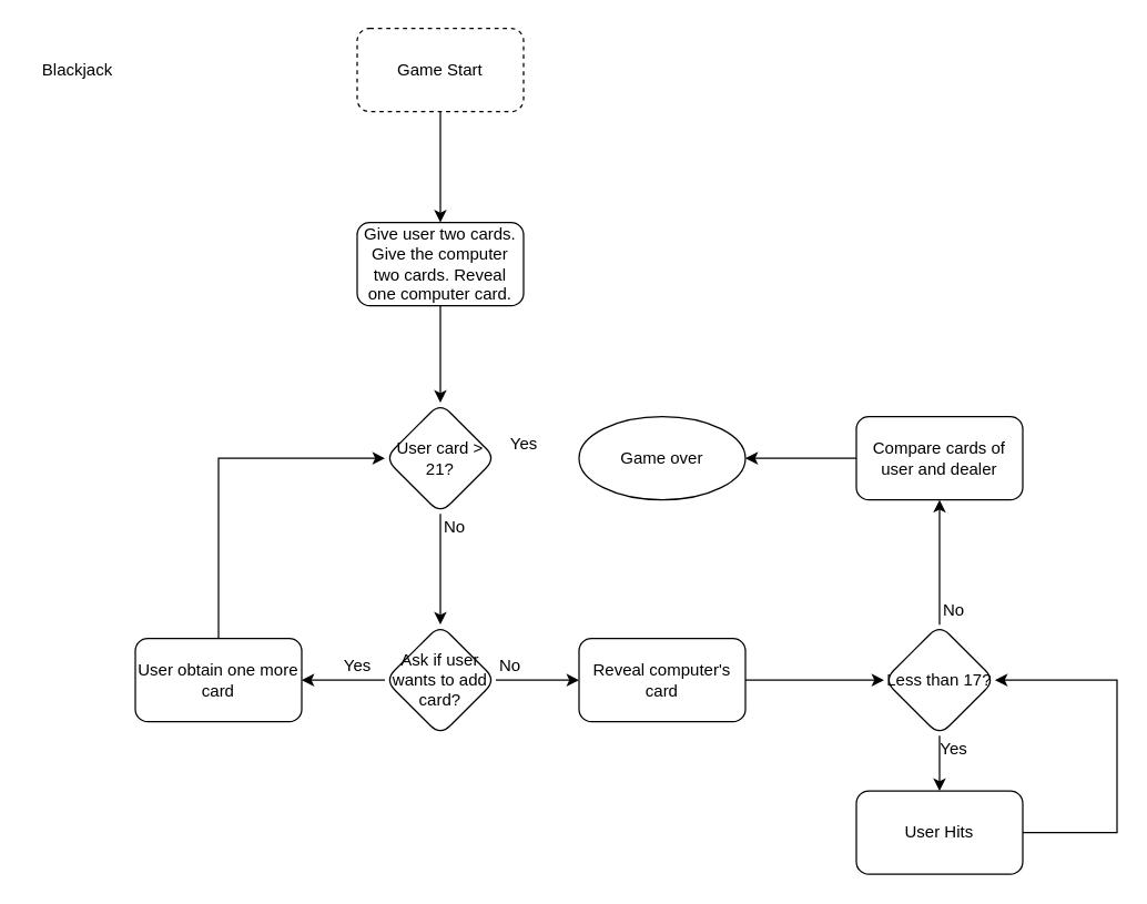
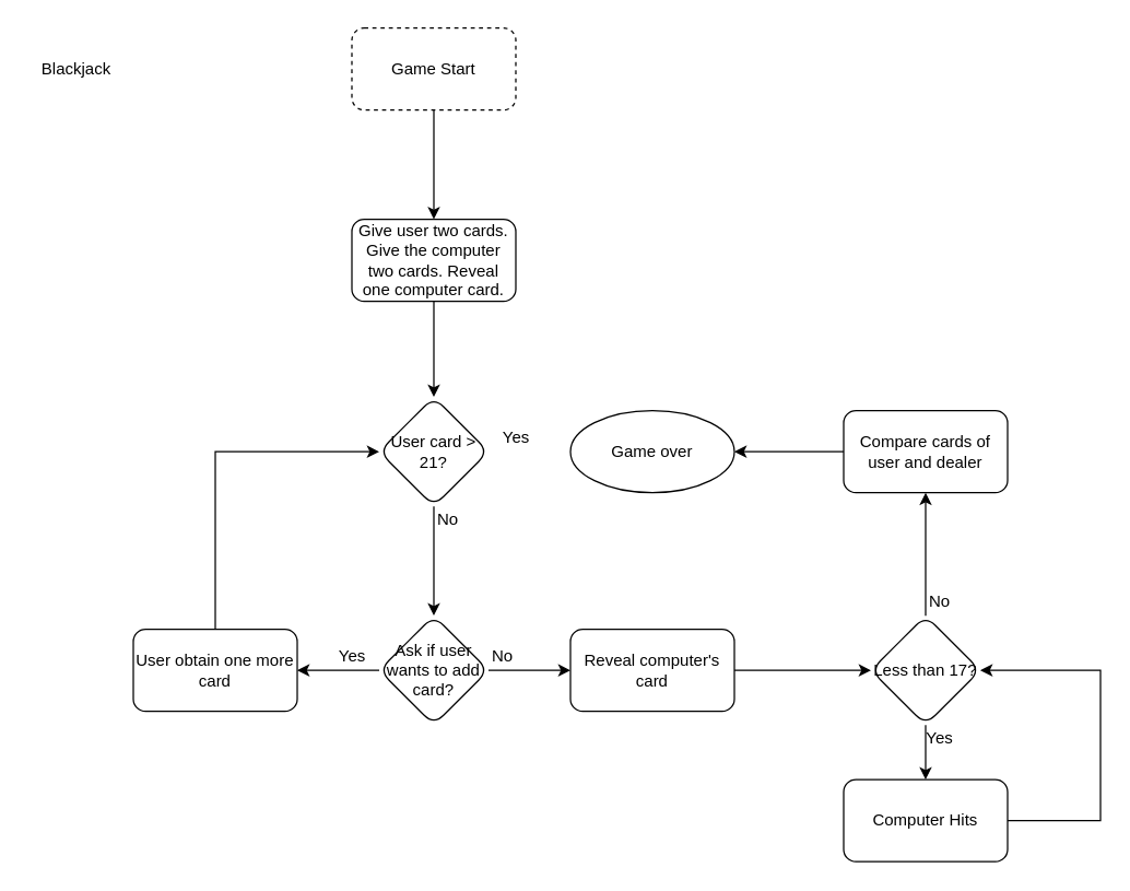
  <mxCell id="0" />
  <mxCell id="1" parent="0" />
  <mxCell id="2" value="" style="edgeStyle=orthogonalEdgeStyle;rounded=0;orthogonalLoop=1;jettySize=auto;html=1;" edge="1" parent="1" source="3" target="5"><mxGeometry relative="1" as="geometry" /></mxCell>
  <mxCell id="3" value="Game Start" style="rounded=1;whiteSpace=wrap;html=1;dashed=1;" vertex="1" parent="1"><mxGeometry x="257" y="20" width="120" height="60" as="geometry" /></mxCell>
  <mxCell id="4" value="" style="edgeStyle=orthogonalEdgeStyle;rounded=0;orthogonalLoop=1;jettySize=auto;html=1;" edge="1" parent="1" source="5" target="8"><mxGeometry relative="1" as="geometry" /></mxCell>
  <mxCell id="5" value="Give user two cards.&lt;br&gt;Give the computer two cards. Reveal one computer card." style="whiteSpace=wrap;html=1;rounded=1;" vertex="1" parent="1"><mxGeometry x="257" y="160" width="120" height="60" as="geometry" /></mxCell>
  <mxCell id="6" value="Blackjack" style="text;html=1;align=center;verticalAlign=middle;resizable=0;points=[];autosize=1;strokeColor=none;fillColor=none;" vertex="1" parent="1"><mxGeometry x="20" y="40" width="70" height="20" as="geometry" /></mxCell>
  <mxCell id="7" value="" style="edgeStyle=orthogonalEdgeStyle;rounded=0;orthogonalLoop=1;jettySize=auto;html=1;" edge="1" parent="1" source="8" target="13"><mxGeometry relative="1" as="geometry" /></mxCell>
  <mxCell id="8" value="User card &amp;gt; 21?" style="rhombus;whiteSpace=wrap;html=1;rounded=1;" vertex="1" parent="1"><mxGeometry x="277" y="290" width="80" height="80" as="geometry" /></mxCell>
  <mxCell id="9" value="Game over" style="ellipse;whiteSpace=wrap;html=1;rounded=1;" vertex="1" parent="1"><mxGeometry x="417" y="300" width="120" height="60" as="geometry" /></mxCell>
  <mxCell id="10" value="Yes" style="text;html=1;align=center;verticalAlign=middle;resizable=0;points=[];autosize=1;strokeColor=none;fillColor=none;" vertex="1" parent="1"><mxGeometry x="357" y="310" width="40" height="20" as="geometry" /></mxCell>
  <mxCell id="11" value="" style="edgeStyle=orthogonalEdgeStyle;rounded=0;orthogonalLoop=1;jettySize=auto;html=1;" edge="1" parent="1" source="13" target="15"><mxGeometry relative="1" as="geometry" /></mxCell>
  <mxCell id="12" value="" style="edgeStyle=orthogonalEdgeStyle;rounded=0;orthogonalLoop=1;jettySize=auto;html=1;" edge="1" parent="1" source="13" target="19"><mxGeometry relative="1" as="geometry" /></mxCell>
  <mxCell id="13" value="Ask if user wants to add card?" style="rhombus;whiteSpace=wrap;html=1;rounded=1;" vertex="1" parent="1"><mxGeometry x="277" y="450" width="80" height="80" as="geometry" /></mxCell>
  <mxCell id="14" value="No" style="text;html=1;align=center;verticalAlign=middle;resizable=0;points=[];autosize=1;strokeColor=none;fillColor=none;" vertex="1" parent="1"><mxGeometry x="312" y="370" width="30" height="20" as="geometry" /></mxCell>
  <mxCell id="15" value="User obtain one more card" style="whiteSpace=wrap;html=1;rounded=1;" vertex="1" parent="1"><mxGeometry x="97" y="460" width="120" height="60" as="geometry" /></mxCell>
  <mxCell id="16" value="Yes" style="text;html=1;align=center;verticalAlign=middle;resizable=0;points=[];autosize=1;strokeColor=none;fillColor=none;" vertex="1" parent="1"><mxGeometry x="237" y="470" width="40" height="20" as="geometry" /></mxCell>
  <mxCell id="17" value="" style="endArrow=classic;html=1;rounded=0;entryX=0;entryY=0.5;entryDx=0;entryDy=0;" edge="1" parent="1" target="8"><mxGeometry width="50" height="50" relative="1" as="geometry"><mxPoint x="157" y="460" as="sourcePoint" /><mxPoint x="157" y="240" as="targetPoint" /><Array as="points"><mxPoint x="157" y="330" /></Array></mxGeometry></mxCell>
  <mxCell id="18" value="" style="edgeStyle=orthogonalEdgeStyle;rounded=0;orthogonalLoop=1;jettySize=auto;html=1;" edge="1" parent="1" source="19" target="23"><mxGeometry relative="1" as="geometry" /></mxCell>
  <mxCell id="19" value="Reveal computer's card" style="whiteSpace=wrap;html=1;rounded=1;" vertex="1" parent="1"><mxGeometry x="417" y="460" width="120" height="60" as="geometry" /></mxCell>
  <mxCell id="20" value="No" style="text;html=1;align=center;verticalAlign=middle;resizable=0;points=[];autosize=1;strokeColor=none;fillColor=none;" vertex="1" parent="1"><mxGeometry x="352" y="470" width="30" height="20" as="geometry" /></mxCell>
  <mxCell id="21" value="" style="edgeStyle=orthogonalEdgeStyle;rounded=0;orthogonalLoop=1;jettySize=auto;html=1;" edge="1" parent="1" source="23" target="25"><mxGeometry relative="1" as="geometry" /></mxCell>
  <mxCell id="22" value="" style="edgeStyle=orthogonalEdgeStyle;rounded=0;orthogonalLoop=1;jettySize=auto;html=1;" edge="1" parent="1" source="23"><mxGeometry relative="1" as="geometry"><mxPoint x="677" y="570" as="targetPoint" /><Array as="points"><mxPoint x="677" y="570" /><mxPoint x="677" y="570" /></Array></mxGeometry></mxCell>
  <mxCell id="23" value="Less than 17?" style="rhombus;whiteSpace=wrap;html=1;rounded=1;" vertex="1" parent="1"><mxGeometry x="637" y="450" width="80" height="80" as="geometry" /></mxCell>
  <mxCell id="24" value="" style="edgeStyle=orthogonalEdgeStyle;rounded=0;orthogonalLoop=1;jettySize=auto;html=1;" edge="1" parent="1" source="25" target="9"><mxGeometry relative="1" as="geometry" /></mxCell>
  <mxCell id="25" value="Compare cards of user and dealer" style="whiteSpace=wrap;html=1;rounded=1;" vertex="1" parent="1"><mxGeometry x="617" y="300" width="120" height="60" as="geometry" /></mxCell>
  <mxCell id="26" value="No" style="text;html=1;align=center;verticalAlign=middle;resizable=0;points=[];autosize=1;strokeColor=none;fillColor=none;" vertex="1" parent="1"><mxGeometry x="672" y="430" width="30" height="20" as="geometry" /></mxCell>
  <mxCell id="27" value="Yes" style="text;html=1;align=center;verticalAlign=middle;resizable=0;points=[];autosize=1;strokeColor=none;fillColor=none;" vertex="1" parent="1"><mxGeometry x="667" y="530" width="40" height="20" as="geometry" /></mxCell>
  <mxCell id="28" value="" style="edgeStyle=orthogonalEdgeStyle;rounded=0;orthogonalLoop=1;jettySize=auto;html=1;entryX=1;entryY=0.5;entryDx=0;entryDy=0;" edge="1" parent="1" source="29" target="23"><mxGeometry relative="1" as="geometry"><mxPoint x="805" y="380" as="targetPoint" /><Array as="points"><mxPoint x="805" y="600" /><mxPoint x="805" y="490" /></Array></mxGeometry></mxCell>
- <mxCell id="29" value="User Hits" style="rounded=1;whiteSpace=wrap;html=1;" vertex="1" parent="1"><mxGeometry x="617" y="570" width="120" height="60" as="geometry" /></mxCell>
+ <mxCell id="29" value="Computer Hits" style="rounded=1;whiteSpace=wrap;html=1;" vertex="1" parent="1"><mxGeometry x="617" y="570" width="120" height="60" as="geometry" /></mxCell>
